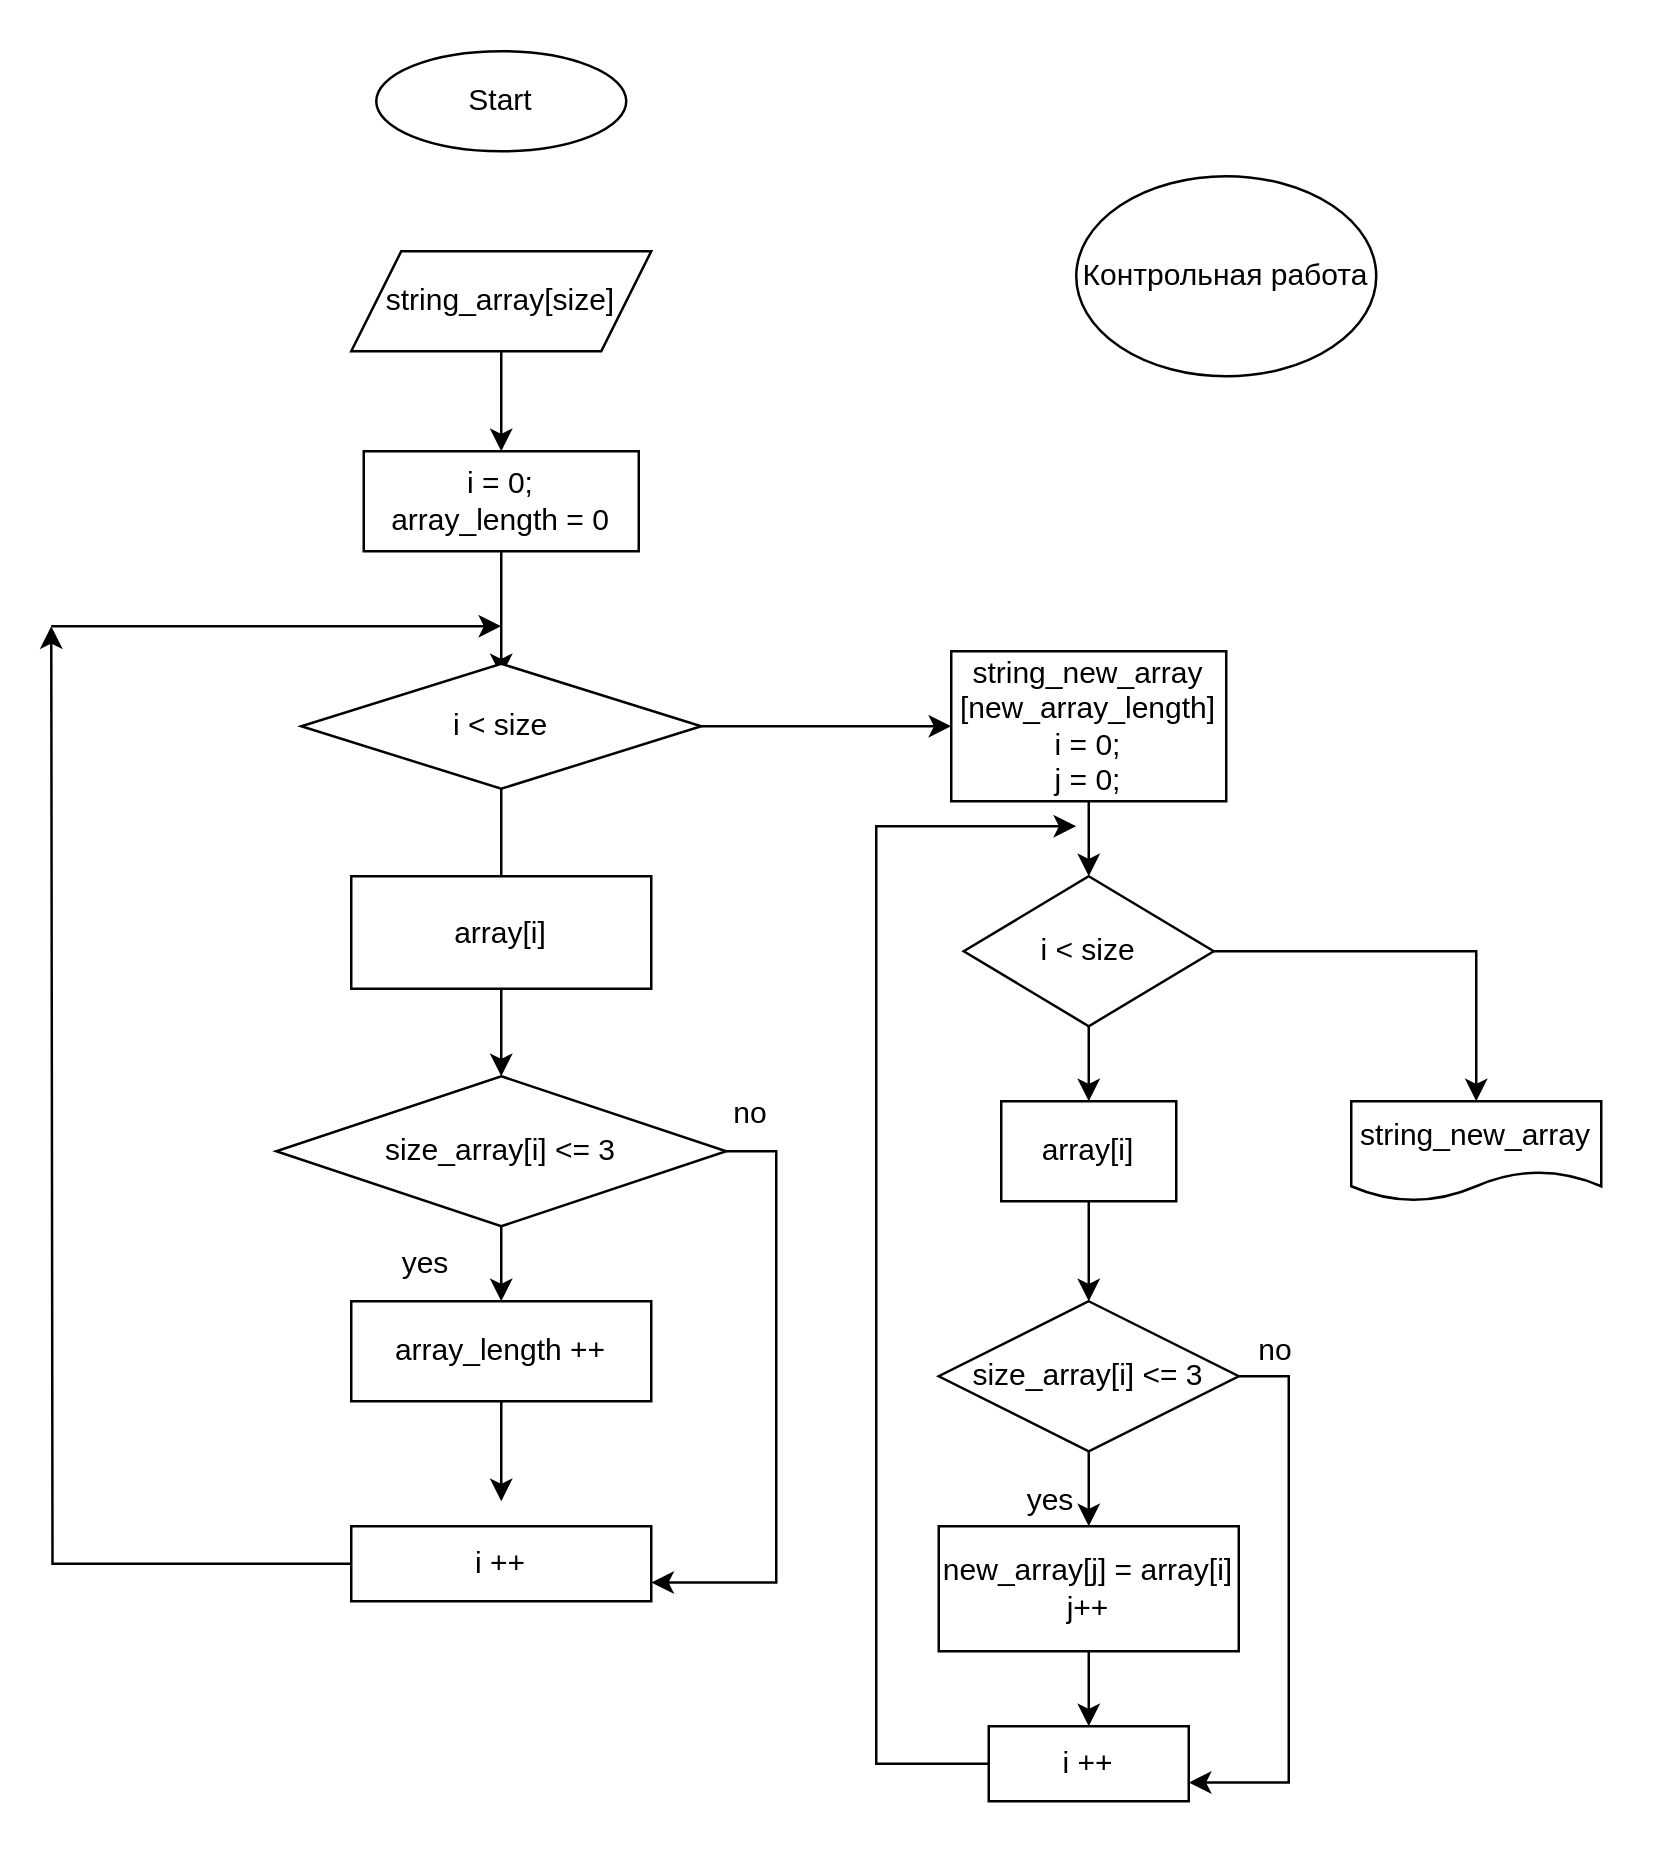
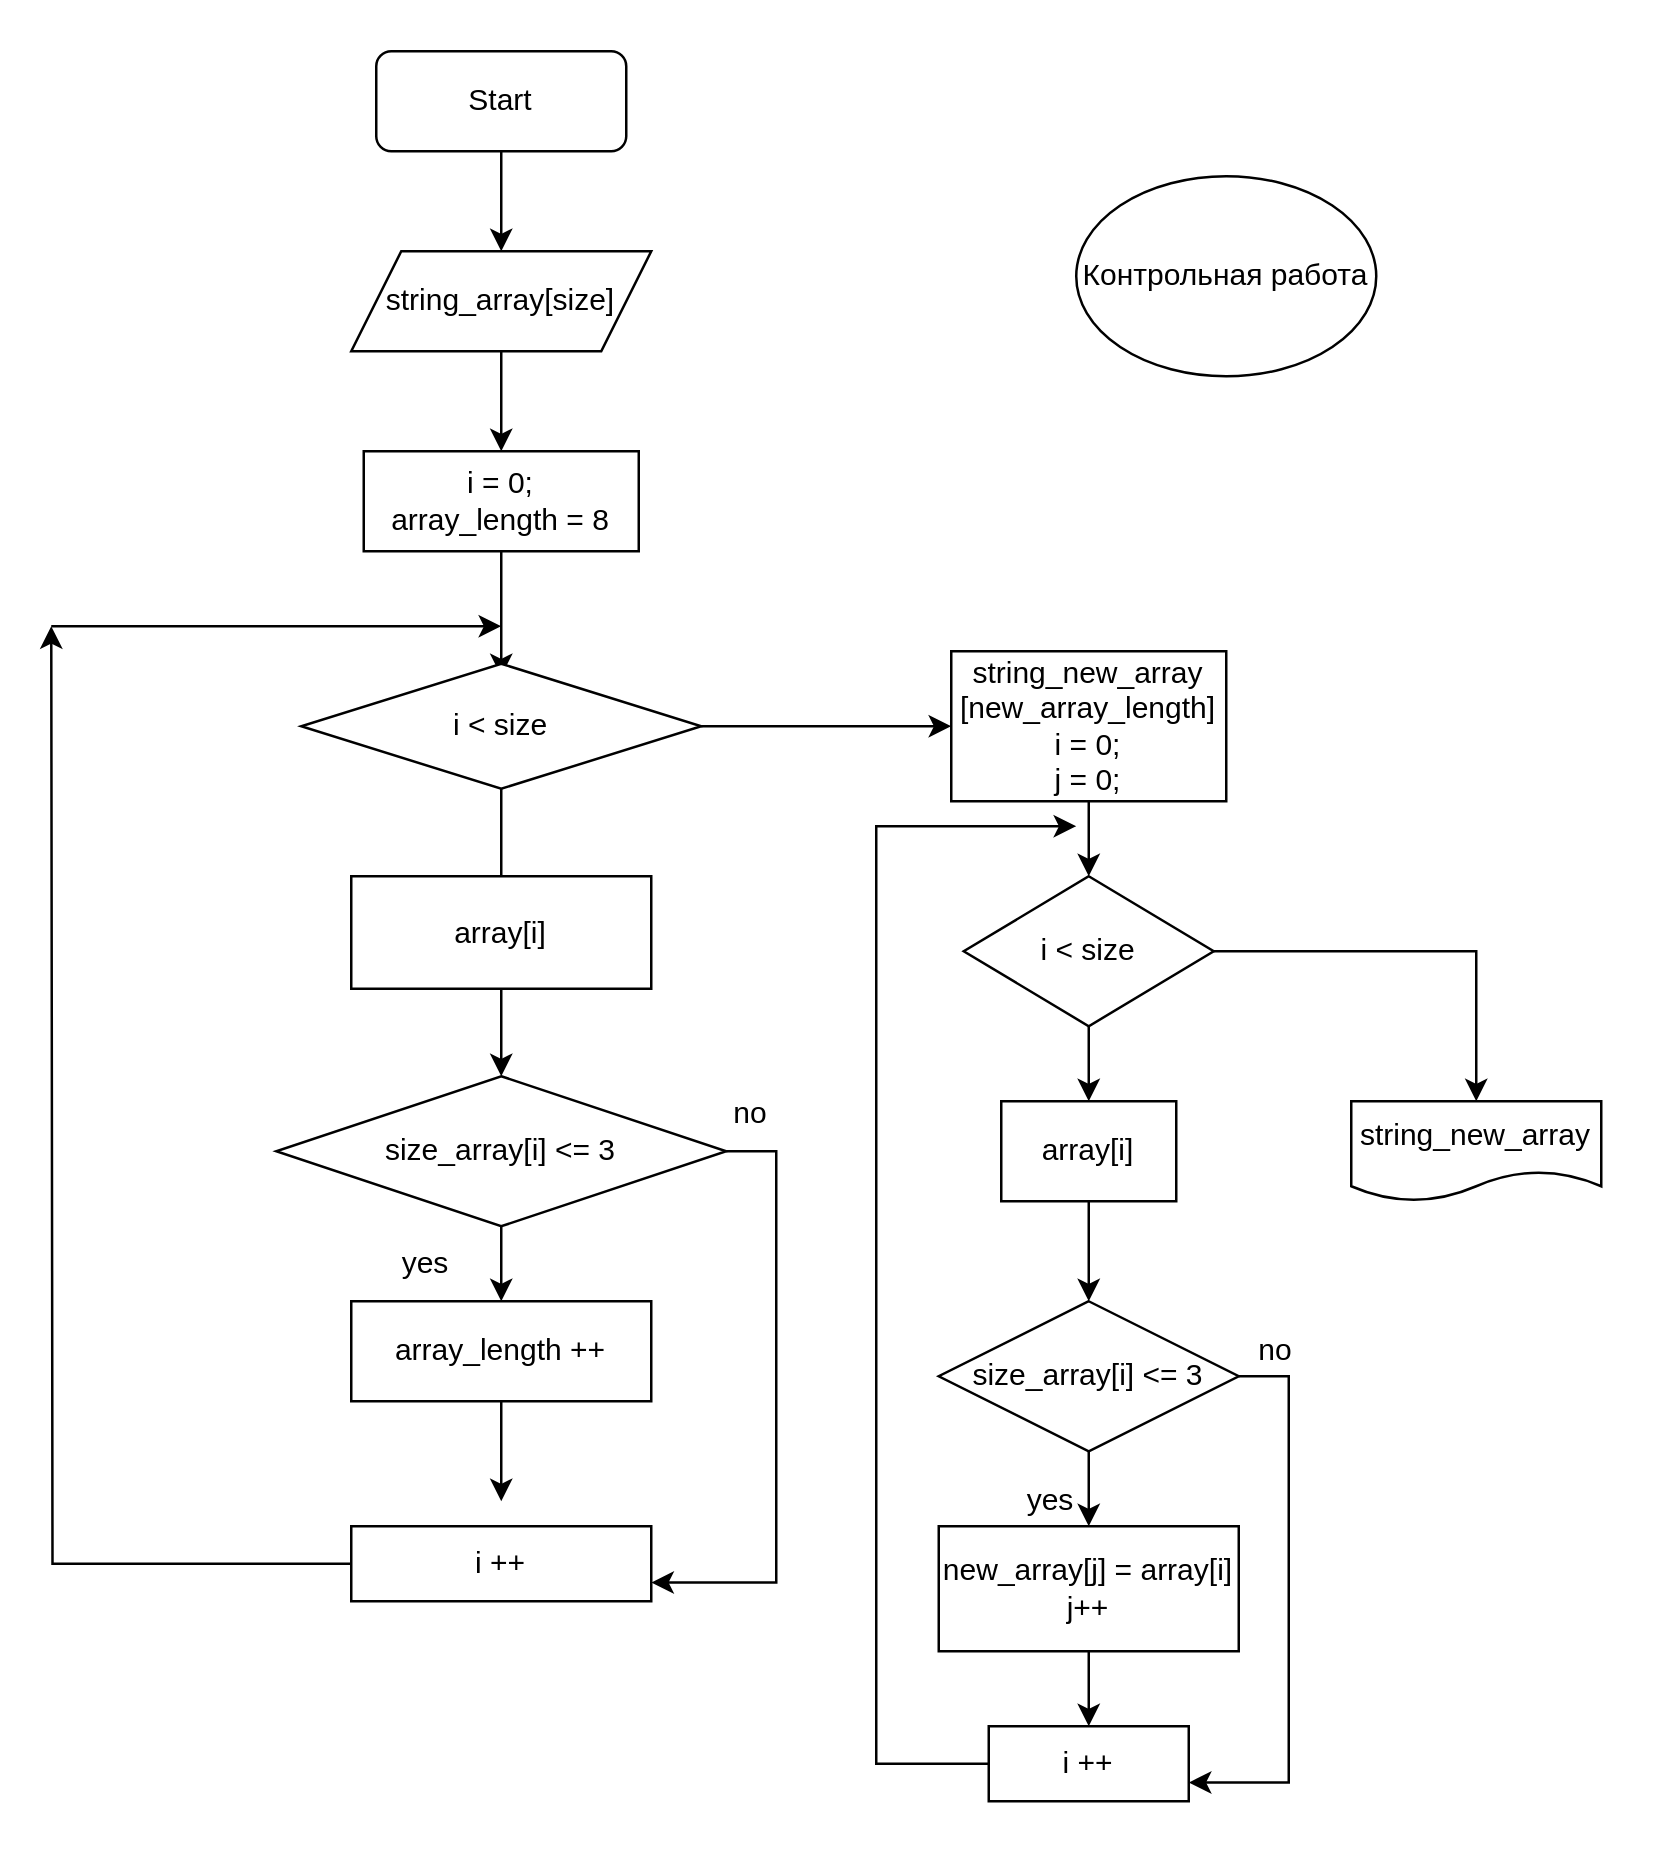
  <mxCell id="0" />
  <mxCell id="1" parent="0" />
  <mxCell id="2" style="edgeStyle=orthogonalEdgeStyle;rounded=0;orthogonalLoop=1;jettySize=auto;html=1;exitX=0.5;exitY=1;exitDx=0;exitDy=0;startArrow=none;" parent="1" source="43" edge="1"><mxGeometry relative="1" as="geometry"><mxPoint x="200" y="120" as="targetPoint" /></mxGeometry></mxCell>
- <mxCell id="4" value="Start" style="ellipse;whiteSpace=wrap;html=1;" parent="1" vertex="1"><mxGeometry x="150" y="20" width="100" height="40" as="geometry" /></mxCell>
+ <mxCell id="3" style="edgeStyle=orthogonalEdgeStyle;rounded=0;orthogonalLoop=1;jettySize=auto;html=1;exitX=0.5;exitY=1;exitDx=0;exitDy=0;entryX=0.5;entryY=0;entryDx=0;entryDy=0;" edge="1" parent="1" source="4" target="43"><mxGeometry relative="1" as="geometry" /></mxCell>
+ <mxCell id="4" value="Start" style="rounded=1;whiteSpace=wrap;html=1;" parent="1" vertex="1"><mxGeometry x="150" y="20" width="100" height="40" as="geometry" /></mxCell>
  <mxCell id="5" style="edgeStyle=orthogonalEdgeStyle;rounded=0;orthogonalLoop=1;jettySize=auto;html=1;exitX=0.5;exitY=1;exitDx=0;exitDy=0;" parent="1" edge="1"><mxGeometry relative="1" as="geometry"><mxPoint x="200" y="270" as="targetPoint" /><mxPoint x="200" y="190" as="sourcePoint" /></mxGeometry></mxCell>
  <mxCell id="6" style="edgeStyle=orthogonalEdgeStyle;rounded=0;orthogonalLoop=1;jettySize=auto;html=1;exitX=0.5;exitY=1;exitDx=0;exitDy=0;" parent="1" source="8" target="13" edge="1"><mxGeometry relative="1" as="geometry" /></mxCell>
  <mxCell id="7" style="edgeStyle=orthogonalEdgeStyle;rounded=0;orthogonalLoop=1;jettySize=auto;html=1;exitX=1;exitY=0.5;exitDx=0;exitDy=0;entryX=0;entryY=0.5;entryDx=0;entryDy=0;" edge="1" parent="1" source="8" target="34"><mxGeometry relative="1" as="geometry" /></mxCell>
  <mxCell id="8" value="i &amp;lt; size" style="rhombus;whiteSpace=wrap;html=1;" parent="1" vertex="1"><mxGeometry x="120" y="265" width="160" height="50" as="geometry" /></mxCell>
  <mxCell id="9" value="Контрольная работа" style="text;html=1;align=center;verticalAlign=middle;resizable=0;points=[];autosize=1;strokeColor=none;fillColor=none;" parent="1" vertex="1"><mxGeometry x="420" y="95" width="140" height="30" as="geometry" /></mxCell>
  <mxCell id="10" value="" style="edgeStyle=orthogonalEdgeStyle;rounded=0;orthogonalLoop=1;jettySize=auto;html=1;startArrow=none;" edge="1" parent="1" source="31" target="16"><mxGeometry relative="1" as="geometry" /></mxCell>
  <mxCell id="11" style="edgeStyle=orthogonalEdgeStyle;rounded=0;orthogonalLoop=1;jettySize=auto;html=1;exitX=1;exitY=0.5;exitDx=0;exitDy=0;entryX=1;entryY=0.75;entryDx=0;entryDy=0;" edge="1" parent="1" source="13" target="19"><mxGeometry relative="1" as="geometry" /></mxCell>
  <mxCell id="12" style="edgeStyle=orthogonalEdgeStyle;rounded=0;orthogonalLoop=1;jettySize=auto;html=1;exitX=0.5;exitY=1;exitDx=0;exitDy=0;entryX=1;entryY=1;entryDx=0;entryDy=0;" edge="1" parent="1" source="13" target="31"><mxGeometry relative="1" as="geometry" /></mxCell>
  <mxCell id="13" value="size_array[i] &amp;lt;= 3" style="rhombus;whiteSpace=wrap;html=1;" parent="1" vertex="1"><mxGeometry x="110" y="430" width="180" height="60" as="geometry" /></mxCell>
  <mxCell id="14" style="edgeStyle=orthogonalEdgeStyle;rounded=0;orthogonalLoop=1;jettySize=auto;html=1;exitX=0.5;exitY=1;exitDx=0;exitDy=0;" parent="1" source="16" edge="1"><mxGeometry relative="1" as="geometry"><mxPoint x="200" y="550" as="targetPoint" /></mxGeometry></mxCell>
  <mxCell id="15" style="edgeStyle=orthogonalEdgeStyle;rounded=0;orthogonalLoop=1;jettySize=auto;html=1;" edge="1" parent="1" source="16"><mxGeometry relative="1" as="geometry"><mxPoint x="200" y="600" as="targetPoint" /></mxGeometry></mxCell>
  <mxCell id="16" value="array_length ++" style="rounded=0;whiteSpace=wrap;html=1;" parent="1" vertex="1"><mxGeometry x="140" y="520" width="120" height="40" as="geometry" /></mxCell>
  <mxCell id="17" value="no" style="text;html=1;strokeColor=none;fillColor=none;align=center;verticalAlign=middle;whiteSpace=wrap;rounded=0;" parent="1" vertex="1"><mxGeometry x="270" y="430" width="60" height="30" as="geometry" /></mxCell>
  <mxCell id="18" style="edgeStyle=orthogonalEdgeStyle;rounded=0;orthogonalLoop=1;jettySize=auto;html=1;exitX=0;exitY=0.5;exitDx=0;exitDy=0;" parent="1" source="19" edge="1"><mxGeometry relative="1" as="geometry"><mxPoint x="20" y="250" as="targetPoint" /></mxGeometry></mxCell>
  <mxCell id="19" value="i ++" style="whiteSpace=wrap;html=1;" parent="1" vertex="1"><mxGeometry x="140" y="610" width="120" height="30" as="geometry" /></mxCell>
  <mxCell id="20" value="" style="endArrow=classic;html=1;rounded=0;" parent="1" edge="1"><mxGeometry width="50" height="50" relative="1" as="geometry"><mxPoint x="20" y="250" as="sourcePoint" /><mxPoint x="200" y="250" as="targetPoint" /></mxGeometry></mxCell>
  <mxCell id="21" style="edgeStyle=orthogonalEdgeStyle;rounded=0;orthogonalLoop=1;jettySize=auto;html=1;exitX=0.5;exitY=1;exitDx=0;exitDy=0;entryX=0.5;entryY=0;entryDx=0;entryDy=0;" edge="1" parent="1" source="23" target="27"><mxGeometry relative="1" as="geometry" /></mxCell>
  <mxCell id="22" style="edgeStyle=orthogonalEdgeStyle;rounded=0;orthogonalLoop=1;jettySize=auto;html=1;exitX=1;exitY=0.5;exitDx=0;exitDy=0;" edge="1" parent="1" source="23" target="28"><mxGeometry relative="1" as="geometry" /></mxCell>
  <mxCell id="23" value="i &amp;lt; size" style="rhombus;whiteSpace=wrap;html=1;rounded=0;" parent="1" vertex="1"><mxGeometry x="385" y="350" width="100" height="60" as="geometry" /></mxCell>
  <mxCell id="24" value="yes" style="text;html=1;strokeColor=none;fillColor=none;align=center;verticalAlign=middle;whiteSpace=wrap;rounded=0;" parent="1" vertex="1"><mxGeometry x="390" y="585" width="60" height="30" as="geometry" /></mxCell>
  <mxCell id="25" value="no" style="text;html=1;strokeColor=none;fillColor=none;align=center;verticalAlign=middle;whiteSpace=wrap;rounded=0;" parent="1" vertex="1"><mxGeometry x="480" y="525" width="60" height="30" as="geometry" /></mxCell>
  <mxCell id="26" style="edgeStyle=orthogonalEdgeStyle;rounded=0;orthogonalLoop=1;jettySize=auto;html=1;exitX=0.5;exitY=1;exitDx=0;exitDy=0;entryX=0.5;entryY=0;entryDx=0;entryDy=0;" edge="1" parent="1" source="27" target="37"><mxGeometry relative="1" as="geometry" /></mxCell>
  <mxCell id="27" value="array[i]" style="whiteSpace=wrap;html=1;rounded=0;" parent="1" vertex="1"><mxGeometry x="400" y="440" width="70" height="40" as="geometry" /></mxCell>
  <mxCell id="28" value="string_new_array" style="shape=document;whiteSpace=wrap;html=1;boundedLbl=1;" parent="1" vertex="1"><mxGeometry x="540" y="440" width="100" height="40" as="geometry" /></mxCell>
- <mxCell id="29" value="i = 0;&lt;br&gt;array_length = 0" style="rounded=0;whiteSpace=wrap;html=1;" vertex="1" parent="1"><mxGeometry x="145" y="180" width="110" height="40" as="geometry" /></mxCell>
+ <mxCell id="29" value="i = 0;&lt;br&gt;array_length = 8" style="rounded=0;whiteSpace=wrap;html=1;" vertex="1" parent="1"><mxGeometry x="145" y="180" width="110" height="40" as="geometry" /></mxCell>
  <mxCell id="30" value="array[i]" style="rounded=0;whiteSpace=wrap;html=1;" vertex="1" parent="1"><mxGeometry x="140" y="350" width="120" height="45" as="geometry" /></mxCell>
  <mxCell id="31" value="yes" style="text;html=1;strokeColor=none;fillColor=none;align=center;verticalAlign=middle;whiteSpace=wrap;rounded=0;" parent="1" vertex="1"><mxGeometry x="140" y="490" width="60" height="30" as="geometry" /></mxCell>
  <mxCell id="32" value="" style="edgeStyle=orthogonalEdgeStyle;rounded=0;orthogonalLoop=1;jettySize=auto;html=1;endArrow=none;" edge="1" parent="1" source="13" target="31"><mxGeometry relative="1" as="geometry"><mxPoint x="200" y="490" as="sourcePoint" /><mxPoint x="200" y="520" as="targetPoint" /><Array as="points"><mxPoint x="190" y="500" /><mxPoint x="190" y="500" /></Array></mxGeometry></mxCell>
  <mxCell id="33" style="edgeStyle=orthogonalEdgeStyle;rounded=0;orthogonalLoop=1;jettySize=auto;html=1;exitX=0.5;exitY=1;exitDx=0;exitDy=0;entryX=0.5;entryY=0;entryDx=0;entryDy=0;" edge="1" parent="1" source="34" target="23"><mxGeometry relative="1" as="geometry" /></mxCell>
  <mxCell id="34" value="string_new_array&lt;br&gt;[new_array_length]&lt;br&gt;i = 0;&lt;br&gt;j = 0;" style="rounded=0;whiteSpace=wrap;html=1;" vertex="1" parent="1"><mxGeometry x="380" y="260" width="110" height="60" as="geometry" /></mxCell>
  <mxCell id="35" style="edgeStyle=orthogonalEdgeStyle;rounded=0;orthogonalLoop=1;jettySize=auto;html=1;exitX=0.5;exitY=1;exitDx=0;exitDy=0;entryX=0.5;entryY=0;entryDx=0;entryDy=0;" edge="1" parent="1" source="37" target="39"><mxGeometry relative="1" as="geometry" /></mxCell>
  <mxCell id="36" style="edgeStyle=orthogonalEdgeStyle;rounded=0;orthogonalLoop=1;jettySize=auto;html=1;exitX=1;exitY=0.5;exitDx=0;exitDy=0;entryX=1;entryY=0.75;entryDx=0;entryDy=0;" edge="1" parent="1" source="37" target="41"><mxGeometry relative="1" as="geometry" /></mxCell>
  <mxCell id="37" value="size_array[i] &amp;lt;= 3" style="rhombus;whiteSpace=wrap;html=1;" vertex="1" parent="1"><mxGeometry x="375" y="520" width="120" height="60" as="geometry" /></mxCell>
  <mxCell id="38" style="edgeStyle=orthogonalEdgeStyle;rounded=0;orthogonalLoop=1;jettySize=auto;html=1;exitX=0.5;exitY=1;exitDx=0;exitDy=0;entryX=0.5;entryY=0;entryDx=0;entryDy=0;" edge="1" parent="1" source="39" target="41"><mxGeometry relative="1" as="geometry" /></mxCell>
  <mxCell id="39" value="new_array[j] = array[i]&lt;br&gt;j++" style="rounded=0;whiteSpace=wrap;html=1;" vertex="1" parent="1"><mxGeometry x="375" y="610" width="120" height="50" as="geometry" /></mxCell>
  <mxCell id="40" style="edgeStyle=orthogonalEdgeStyle;rounded=0;orthogonalLoop=1;jettySize=auto;html=1;exitX=0;exitY=0.5;exitDx=0;exitDy=0;" edge="1" parent="1" source="41"><mxGeometry relative="1" as="geometry"><mxPoint x="430" y="330" as="targetPoint" /><Array as="points"><mxPoint x="350" y="705" /><mxPoint x="350" y="330" /></Array></mxGeometry></mxCell>
  <mxCell id="41" value="i ++" style="whiteSpace=wrap;html=1;" vertex="1" parent="1"><mxGeometry x="395" y="690" width="80" height="30" as="geometry" /></mxCell>
  <mxCell id="42" style="edgeStyle=orthogonalEdgeStyle;rounded=0;orthogonalLoop=1;jettySize=auto;html=1;exitX=0.5;exitY=1;exitDx=0;exitDy=0;entryX=0.5;entryY=0;entryDx=0;entryDy=0;" edge="1" parent="1" source="43" target="29"><mxGeometry relative="1" as="geometry" /></mxCell>
  <mxCell id="43" value="string_array[size]" style="shape=parallelogram;perimeter=parallelogramPerimeter;whiteSpace=wrap;html=1;fixedSize=1;" vertex="1" parent="1"><mxGeometry x="140" y="100" width="120" height="40" as="geometry" /></mxCell>
  <mxCell id="44" value="Контрольная работа" style="ellipse;whiteSpace=wrap;html=1;" vertex="1" parent="1"><mxGeometry x="430" y="70" width="120" height="80" as="geometry" /></mxCell>
